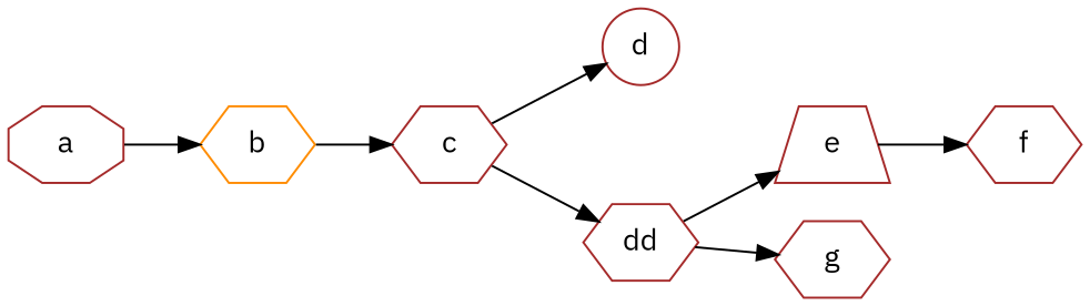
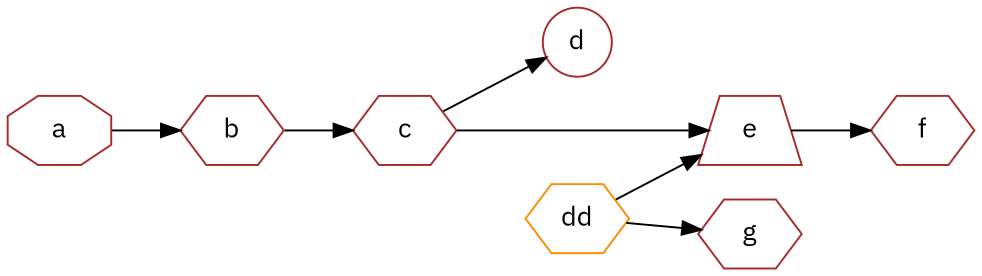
  digraph {
    fontname="IBM Plex Sans"
    rankdir=LR
    node [color=brown fontname="IBM Plex Sans" shape=hexagon]
    edge [fontname="IBM Plex Sans"]
    a [shape=octagon]
-   b [color=darkorange]
+   b
    c
    d [shape=circle]
-   dd
+   dd [color=darkorange]
    e [shape=trapezium]
    g
    f
    a -> b
    b -> c
    c -> d
-   c -> dd
+   c -> e
    dd -> e
    dd -> g
    e -> f
  }
